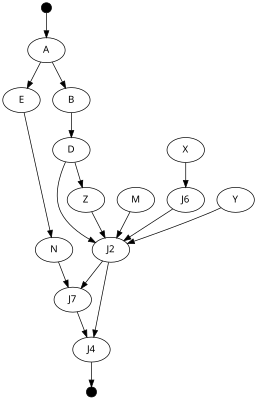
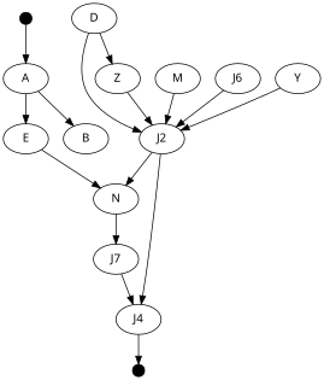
  digraph {
    fontname="Noto Sans"
    node [fontname="Noto Sans"]
    edge [fontname="Noto Sans"]
    start [shape=point width=0.2]
    A
    E
    B
    end [shape=point width=0.2]
    N
    D
    n8 [label=J7]
    M
    J2
    Z
    J4
    n13 [label=J6]
-   X
    Y
    start -> A
    A -> E
    A -> B
    E -> N
-   B -> D
    N -> n8
    D -> J2
    D -> Z
    n8 -> J4
    M -> J2
-   J2 -> n8
+   J2 -> N
    J2 -> J4
    Z -> J2
    J4 -> end
    n13 -> J2
-   X -> n13
    Y -> J2
  }
